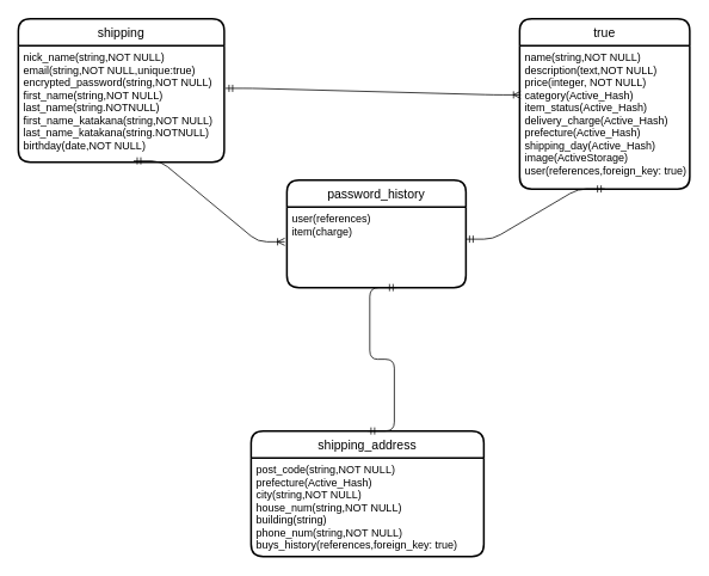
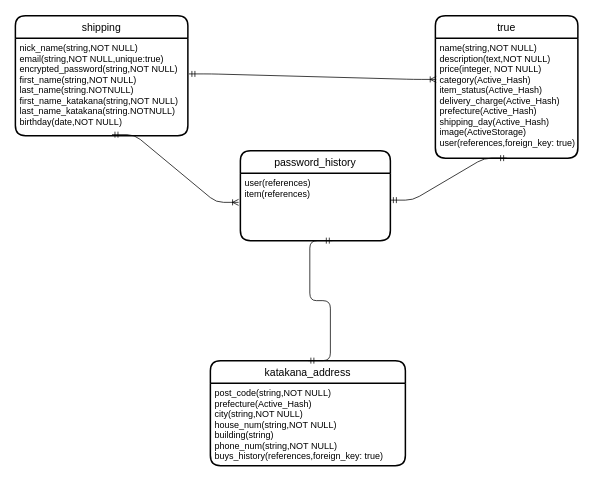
  <mxCell id="0" />
  <mxCell id="1" parent="0" />
  <mxCell id="2" value="shipping" style="swimlane;childLayout=stackLayout;horizontal=1;startSize=30;horizontalStack=0;rounded=1;fontSize=14;fontStyle=0;strokeWidth=2;resizeParent=0;resizeLast=1;shadow=0;dashed=0;align=center;fillColor=none;" parent="1" vertex="1"><mxGeometry x="20" y="20" width="230" height="160" as="geometry" /></mxCell>
  <mxCell id="3" value="nick_name(string,NOT NULL)&#10;email(string,NOT NULL,unique:true)&#10;encrypted_password(string,NOT NULL)&#10;first_name(string,NOT NULL)&#10;last_name(string.NOTNULL)&#10;first_name_katakana(string,NOT NULL)&#10;last_name_katakana(string.NOTNULL)&#10;birthday(date,NOT NULL)" style="align=left;strokeColor=none;fillColor=none;spacingLeft=4;fontSize=12;verticalAlign=top;resizable=0;rotatable=0;part=1;" parent="2" vertex="1"><mxGeometry y="30" width="230" height="130" as="geometry" /></mxCell>
  <mxCell id="4" value="true" style="swimlane;childLayout=stackLayout;horizontal=1;startSize=30;horizontalStack=0;rounded=1;fontSize=14;fontStyle=0;strokeWidth=2;resizeParent=0;resizeLast=1;shadow=0;dashed=0;align=center;fillColor=none;" parent="1" vertex="1"><mxGeometry x="580" y="20" width="190" height="190" as="geometry" /></mxCell>
  <mxCell id="5" value="name(string,NOT NULL)&#10;description(text,NOT NULL)&#10;price(integer, NOT NULL)&#10;category(Active_Hash)&#10;item_status(Active_Hash)&#10;delivery_charge(Active_Hash)&#10;prefecture(Active_Hash)&#10;shipping_day(Active_Hash)&#10;image(ActiveStorage)&#10;user(references,foreign_key: true)" style="align=left;strokeColor=none;fillColor=none;spacingLeft=4;fontSize=12;verticalAlign=top;resizable=0;rotatable=0;part=1;" parent="4" vertex="1"><mxGeometry y="30" width="190" height="160" as="geometry" /></mxCell>
  <mxCell id="6" value="password_history" style="swimlane;childLayout=stackLayout;horizontal=1;startSize=30;horizontalStack=0;rounded=1;fontSize=14;fontStyle=0;strokeWidth=2;resizeParent=0;resizeLast=1;shadow=0;dashed=0;align=center;fillColor=none;" parent="1" vertex="1"><mxGeometry x="320" y="200" width="200" height="120" as="geometry" /></mxCell>
- <mxCell id="7" value="user(references)&#10;item(charge)" style="align=left;strokeColor=none;fillColor=none;spacingLeft=4;fontSize=12;verticalAlign=top;resizable=0;rotatable=0;part=1;" parent="6" vertex="1"><mxGeometry y="30" width="200" height="90" as="geometry" /></mxCell>
- <mxCell id="8" value="shipping_address" style="swimlane;childLayout=stackLayout;horizontal=1;startSize=30;horizontalStack=0;rounded=1;fontSize=14;fontStyle=0;strokeWidth=2;resizeParent=0;resizeLast=1;shadow=0;dashed=0;align=center;fillColor=none;" parent="1" vertex="1"><mxGeometry x="280" y="480" width="260" height="140" as="geometry" /></mxCell>
+ <mxCell id="7" value="user(references)&#10;item(references)" style="align=left;strokeColor=none;fillColor=none;spacingLeft=4;fontSize=12;verticalAlign=top;resizable=0;rotatable=0;part=1;" parent="6" vertex="1"><mxGeometry y="30" width="200" height="90" as="geometry" /></mxCell>
+ <mxCell id="8" value="katakana_address" style="swimlane;childLayout=stackLayout;horizontal=1;startSize=30;horizontalStack=0;rounded=1;fontSize=14;fontStyle=0;strokeWidth=2;resizeParent=0;resizeLast=1;shadow=0;dashed=0;align=center;fillColor=none;" parent="1" vertex="1"><mxGeometry x="280" y="480" width="260" height="140" as="geometry" /></mxCell>
  <mxCell id="9" value="post_code(string,NOT NULL)&#10;prefecture(Active_Hash)&#10;city(string,NOT NULL)&#10;house_num(string,NOT NULL)&#10;building(string)&#10;phone_num(string,NOT NULL)&#10;buys_history(references,foreign_key: true)" style="align=left;strokeColor=none;fillColor=none;spacingLeft=4;fontSize=12;verticalAlign=top;resizable=0;rotatable=0;part=1;" parent="8" vertex="1"><mxGeometry y="30" width="260" height="110" as="geometry" /></mxCell>
  <mxCell id="10" value="" style="edgeStyle=entityRelationEdgeStyle;fontSize=12;html=1;endArrow=ERoneToMany;startArrow=ERmandOne;entryX=0.006;entryY=0.344;entryDx=0;entryDy=0;entryPerimeter=0;exitX=1.006;exitY=0.367;exitDx=0;exitDy=0;exitPerimeter=0;" parent="1" source="3" target="5" edge="1"><mxGeometry width="100" height="100" relative="1" as="geometry"><mxPoint x="210" y="81" as="sourcePoint" /><mxPoint x="550" y="120" as="targetPoint" /></mxGeometry></mxCell>
  <mxCell id="11" value="" style="edgeStyle=entityRelationEdgeStyle;fontSize=12;html=1;endArrow=ERoneToMany;startArrow=ERmandOne;entryX=-0.012;entryY=0.433;entryDx=0;entryDy=0;entryPerimeter=0;exitX=0.56;exitY=0.99;exitDx=0;exitDy=0;exitPerimeter=0;" parent="1" source="3" target="7" edge="1"><mxGeometry width="100" height="100" relative="1" as="geometry"><mxPoint x="130" y="140" as="sourcePoint" /><mxPoint x="320" y="180" as="targetPoint" /></mxGeometry></mxCell>
  <mxCell id="12" value="" style="edgeStyle=entityRelationEdgeStyle;fontSize=12;html=1;endArrow=ERmandOne;startArrow=ERmandOne;exitX=1;exitY=0.4;exitDx=0;exitDy=0;exitPerimeter=0;entryX=0.5;entryY=1;entryDx=0;entryDy=0;" parent="1" source="7" edge="1" target="5"><mxGeometry width="100" height="100" relative="1" as="geometry"><mxPoint x="550" y="300" as="sourcePoint" /><mxPoint x="675" y="215" as="targetPoint" /></mxGeometry></mxCell>
  <mxCell id="13" value="" style="edgeStyle=entityRelationEdgeStyle;fontSize=12;html=1;endArrow=ERmandOne;startArrow=ERmandOne;entryX=0.613;entryY=1;entryDx=0;entryDy=0;entryPerimeter=0;" parent="1" target="7" edge="1"><mxGeometry width="100" height="100" relative="1" as="geometry"><mxPoint x="410" y="480" as="sourcePoint" /><mxPoint x="435" y="340" as="targetPoint" /></mxGeometry></mxCell>
